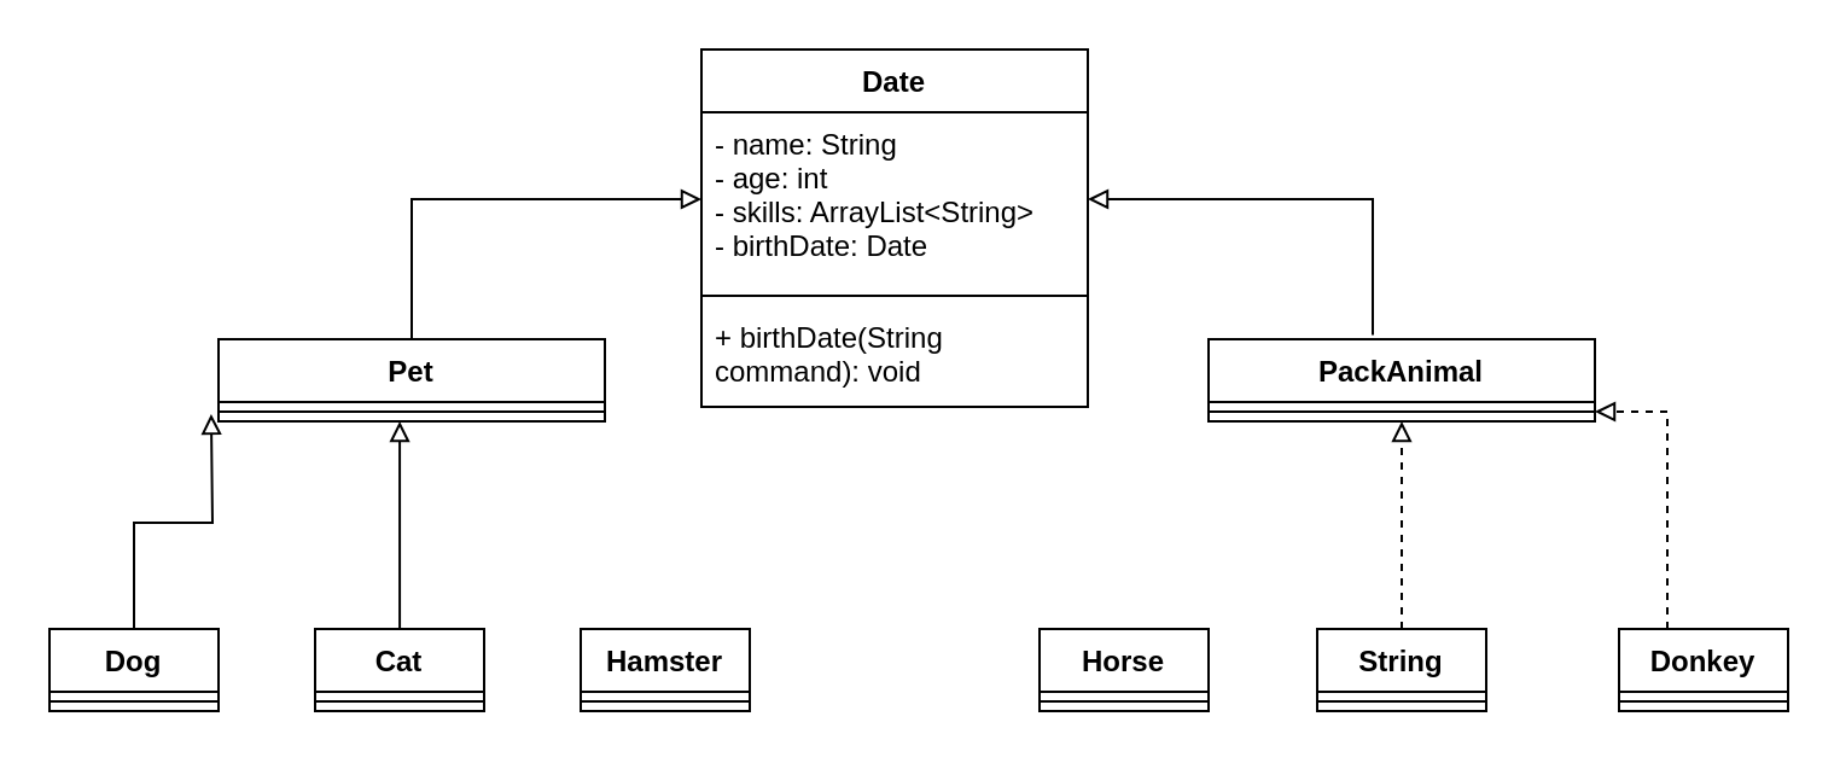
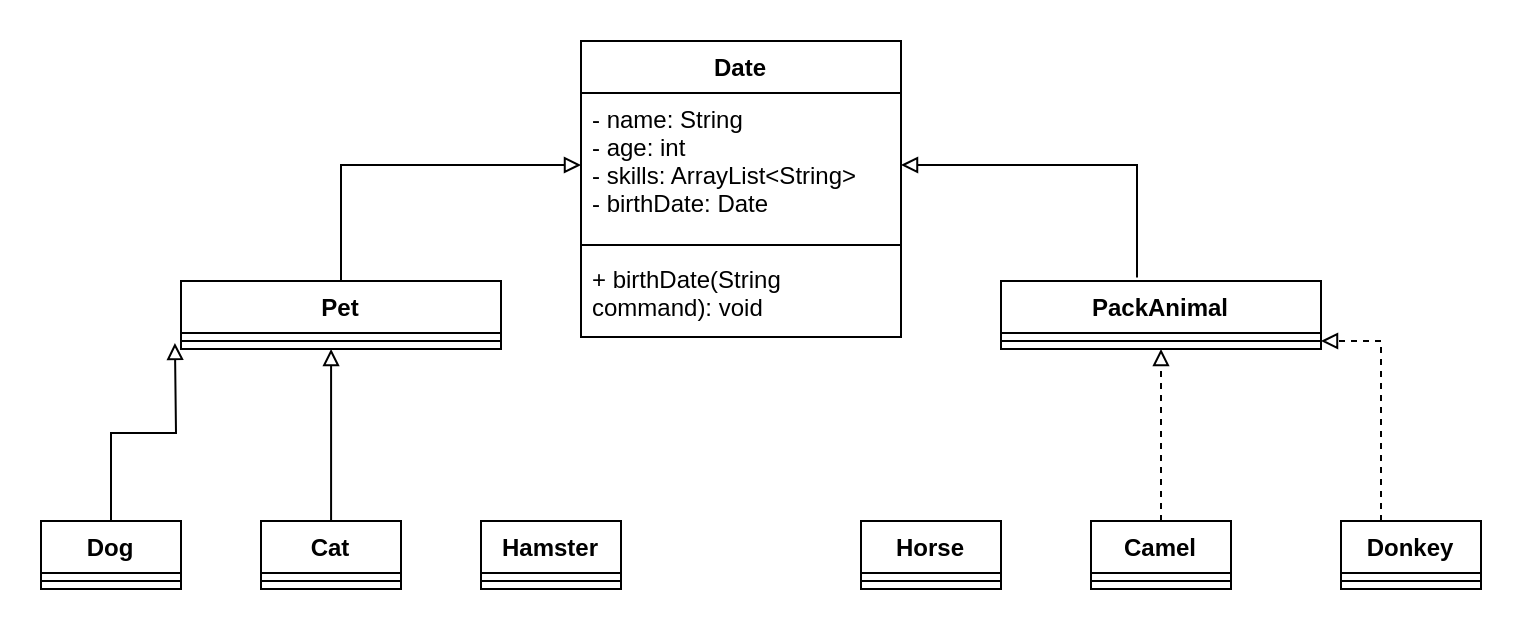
  <mxCell id="0" />
  <mxCell id="1" parent="0" />
  <mxCell id="2" style="edgeStyle=orthogonalEdgeStyle;rounded=0;orthogonalLoop=1;jettySize=auto;html=1;endArrow=block;endFill=0;entryX=0;entryY=0.5;entryDx=0;entryDy=0;exitX=0.5;exitY=0;exitDx=0;exitDy=0;" parent="1" source="8" target="5" edge="1"><mxGeometry relative="1" as="geometry"><mxPoint x="170" y="140" as="sourcePoint" /><mxPoint x="300" y="59" as="targetPoint" /></mxGeometry></mxCell>
  <mxCell id="3" style="edgeStyle=orthogonalEdgeStyle;rounded=0;orthogonalLoop=1;jettySize=auto;html=1;entryX=1;entryY=0.5;entryDx=0;entryDy=0;endArrow=block;endFill=0;exitX=0.425;exitY=-0.05;exitDx=0;exitDy=0;exitPerimeter=0;" parent="1" source="10" target="5" edge="1"><mxGeometry relative="1" as="geometry"><mxPoint x="580" y="140" as="sourcePoint" /><mxPoint x="440" y="59" as="targetPoint" /></mxGeometry></mxCell>
  <mxCell id="4" value="Date" style="swimlane;fontStyle=1;align=center;verticalAlign=top;childLayout=stackLayout;horizontal=1;startSize=26;horizontalStack=0;resizeParent=1;resizeParentMax=0;resizeLast=0;collapsible=1;marginBottom=0;" parent="1" vertex="1"><mxGeometry x="290" y="20" width="160" height="148" as="geometry" /></mxCell>
  <mxCell id="5" value="- name: String&#10;- age: int&#10;- skills: ArrayList&lt;String&gt;&#10;- birthDate: Date" style="text;strokeColor=none;fillColor=none;align=left;verticalAlign=top;spacingLeft=4;spacingRight=4;overflow=hidden;rotatable=0;points=[[0,0.5],[1,0.5]];portConstraint=eastwest;" parent="4" vertex="1"><mxGeometry y="26" width="160" height="72" as="geometry" /></mxCell>
  <mxCell id="6" value="" style="line;strokeWidth=1;fillColor=none;align=left;verticalAlign=middle;spacingTop=-1;spacingLeft=3;spacingRight=3;rotatable=0;labelPosition=right;points=[];portConstraint=eastwest;strokeColor=inherit;" parent="4" vertex="1"><mxGeometry y="98" width="160" height="8" as="geometry" /></mxCell>
  <mxCell id="7" value="+ birthDate(String &#10;command): void" style="text;strokeColor=none;fillColor=none;align=left;verticalAlign=top;spacingLeft=4;spacingRight=4;overflow=hidden;rotatable=0;points=[[0,0.5],[1,0.5]];portConstraint=eastwest;" parent="4" vertex="1"><mxGeometry y="106" width="160" height="42" as="geometry" /></mxCell>
  <mxCell id="8" value="Pet" style="swimlane;fontStyle=1;align=center;verticalAlign=top;childLayout=stackLayout;horizontal=1;startSize=26;horizontalStack=0;resizeParent=1;resizeParentMax=0;resizeLast=0;collapsible=1;marginBottom=0;" parent="1" vertex="1"><mxGeometry x="90" y="140" width="160" height="34" as="geometry" /></mxCell>
  <mxCell id="9" value="" style="line;strokeWidth=1;fillColor=none;align=left;verticalAlign=middle;spacingTop=-1;spacingLeft=3;spacingRight=3;rotatable=0;labelPosition=right;points=[];portConstraint=eastwest;strokeColor=inherit;" parent="8" vertex="1"><mxGeometry y="26" width="160" height="8" as="geometry" /></mxCell>
  <mxCell id="10" value="PackAnimal" style="swimlane;fontStyle=1;align=center;verticalAlign=top;childLayout=stackLayout;horizontal=1;startSize=26;horizontalStack=0;resizeParent=1;resizeParentMax=0;resizeLast=0;collapsible=1;marginBottom=0;" parent="1" vertex="1"><mxGeometry x="500" y="140" width="160" height="34" as="geometry" /></mxCell>
  <mxCell id="11" value="" style="line;strokeWidth=1;fillColor=none;align=left;verticalAlign=middle;spacingTop=-1;spacingLeft=3;spacingRight=3;rotatable=0;labelPosition=right;points=[];portConstraint=eastwest;strokeColor=inherit;" parent="10" vertex="1"><mxGeometry y="26" width="160" height="8" as="geometry" /></mxCell>
  <mxCell id="12" style="edgeStyle=orthogonalEdgeStyle;rounded=0;orthogonalLoop=1;jettySize=auto;html=1;entryX=-0.019;entryY=0.192;entryDx=0;entryDy=0;entryPerimeter=0;endArrow=block;endFill=0;" parent="1" source="13" edge="1"><mxGeometry relative="1" as="geometry"><mxPoint x="86.96" y="170.992" as="targetPoint" /></mxGeometry></mxCell>
  <mxCell id="13" value="Dog" style="swimlane;fontStyle=1;align=center;verticalAlign=top;childLayout=stackLayout;horizontal=1;startSize=26;horizontalStack=0;resizeParent=1;resizeParentMax=0;resizeLast=0;collapsible=1;marginBottom=0;" parent="1" vertex="1"><mxGeometry x="20" y="260" width="70" height="34" as="geometry" /></mxCell>
  <mxCell id="14" value="" style="line;strokeWidth=1;fillColor=none;align=left;verticalAlign=middle;spacingTop=-1;spacingLeft=3;spacingRight=3;rotatable=0;labelPosition=right;points=[];portConstraint=eastwest;strokeColor=inherit;" parent="13" vertex="1"><mxGeometry y="26" width="70" height="8" as="geometry" /></mxCell>
  <mxCell id="15" style="edgeStyle=orthogonalEdgeStyle;rounded=0;orthogonalLoop=1;jettySize=auto;html=1;entryX=0.469;entryY=1;entryDx=0;entryDy=0;entryPerimeter=0;endArrow=block;endFill=0;" parent="1" source="16" target="9" edge="1"><mxGeometry relative="1" as="geometry" /></mxCell>
  <mxCell id="16" value="Cat" style="swimlane;fontStyle=1;align=center;verticalAlign=top;childLayout=stackLayout;horizontal=1;startSize=26;horizontalStack=0;resizeParent=1;resizeParentMax=0;resizeLast=0;collapsible=1;marginBottom=0;" parent="1" vertex="1"><mxGeometry x="130" y="260" width="70" height="34" as="geometry" /></mxCell>
  <mxCell id="17" value="" style="line;strokeWidth=1;fillColor=none;align=left;verticalAlign=middle;spacingTop=-1;spacingLeft=3;spacingRight=3;rotatable=0;labelPosition=right;points=[];portConstraint=eastwest;strokeColor=inherit;" parent="16" vertex="1"><mxGeometry y="26" width="70" height="8" as="geometry" /></mxCell>
  <mxCell id="18" value="Hamster" style="swimlane;fontStyle=1;align=center;verticalAlign=top;childLayout=stackLayout;horizontal=1;startSize=26;horizontalStack=0;resizeParent=1;resizeParentMax=0;resizeLast=0;collapsible=1;marginBottom=0;" parent="1" vertex="1"><mxGeometry x="240" y="260" width="70" height="34" as="geometry" /></mxCell>
  <mxCell id="19" value="" style="line;strokeWidth=1;fillColor=none;align=left;verticalAlign=middle;spacingTop=-1;spacingLeft=3;spacingRight=3;rotatable=0;labelPosition=right;points=[];portConstraint=eastwest;strokeColor=inherit;" parent="18" vertex="1"><mxGeometry y="26" width="70" height="8" as="geometry" /></mxCell>
  <mxCell id="20" value="Horse" style="swimlane;fontStyle=1;align=center;verticalAlign=top;childLayout=stackLayout;horizontal=1;startSize=26;horizontalStack=0;resizeParent=1;resizeParentMax=0;resizeLast=0;collapsible=1;marginBottom=0;" parent="1" vertex="1"><mxGeometry x="430" y="260" width="70" height="34" as="geometry" /></mxCell>
  <mxCell id="21" value="" style="line;strokeWidth=1;fillColor=none;align=left;verticalAlign=middle;spacingTop=-1;spacingLeft=3;spacingRight=3;rotatable=0;labelPosition=right;points=[];portConstraint=eastwest;strokeColor=inherit;" parent="20" vertex="1"><mxGeometry y="26" width="70" height="8" as="geometry" /></mxCell>
  <mxCell id="22" style="edgeStyle=orthogonalEdgeStyle;rounded=0;orthogonalLoop=1;jettySize=auto;html=1;endArrow=block;endFill=0;dashed=1;" parent="1" source="23" target="10" edge="1"><mxGeometry relative="1" as="geometry" /></mxCell>
- <mxCell id="23" value="String" style="swimlane;fontStyle=1;align=center;verticalAlign=top;childLayout=stackLayout;horizontal=1;startSize=26;horizontalStack=0;resizeParent=1;resizeParentMax=0;resizeLast=0;collapsible=1;marginBottom=0;" parent="1" vertex="1"><mxGeometry x="545" y="260" width="70" height="34" as="geometry" /></mxCell>
+ <mxCell id="23" value="Camel" style="swimlane;fontStyle=1;align=center;verticalAlign=top;childLayout=stackLayout;horizontal=1;startSize=26;horizontalStack=0;resizeParent=1;resizeParentMax=0;resizeLast=0;collapsible=1;marginBottom=0;" parent="1" vertex="1"><mxGeometry x="545" y="260" width="70" height="34" as="geometry" /></mxCell>
  <mxCell id="24" value="" style="line;strokeWidth=1;fillColor=none;align=left;verticalAlign=middle;spacingTop=-1;spacingLeft=3;spacingRight=3;rotatable=0;labelPosition=right;points=[];portConstraint=eastwest;strokeColor=inherit;" parent="23" vertex="1"><mxGeometry y="26" width="70" height="8" as="geometry" /></mxCell>
  <mxCell id="25" style="edgeStyle=orthogonalEdgeStyle;rounded=0;orthogonalLoop=1;jettySize=auto;html=1;endArrow=block;endFill=0;dashed=1;" parent="1" source="26" target="10" edge="1"><mxGeometry relative="1" as="geometry"><Array as="points"><mxPoint x="690" y="170" /></Array></mxGeometry></mxCell>
  <mxCell id="26" value="Donkey" style="swimlane;fontStyle=1;align=center;verticalAlign=top;childLayout=stackLayout;horizontal=1;startSize=26;horizontalStack=0;resizeParent=1;resizeParentMax=0;resizeLast=0;collapsible=1;marginBottom=0;" parent="1" vertex="1"><mxGeometry x="670" y="260" width="70" height="34" as="geometry" /></mxCell>
  <mxCell id="27" value="" style="line;strokeWidth=1;fillColor=none;align=left;verticalAlign=middle;spacingTop=-1;spacingLeft=3;spacingRight=3;rotatable=0;labelPosition=right;points=[];portConstraint=eastwest;strokeColor=inherit;" parent="26" vertex="1"><mxGeometry y="26" width="70" height="8" as="geometry" /></mxCell>
